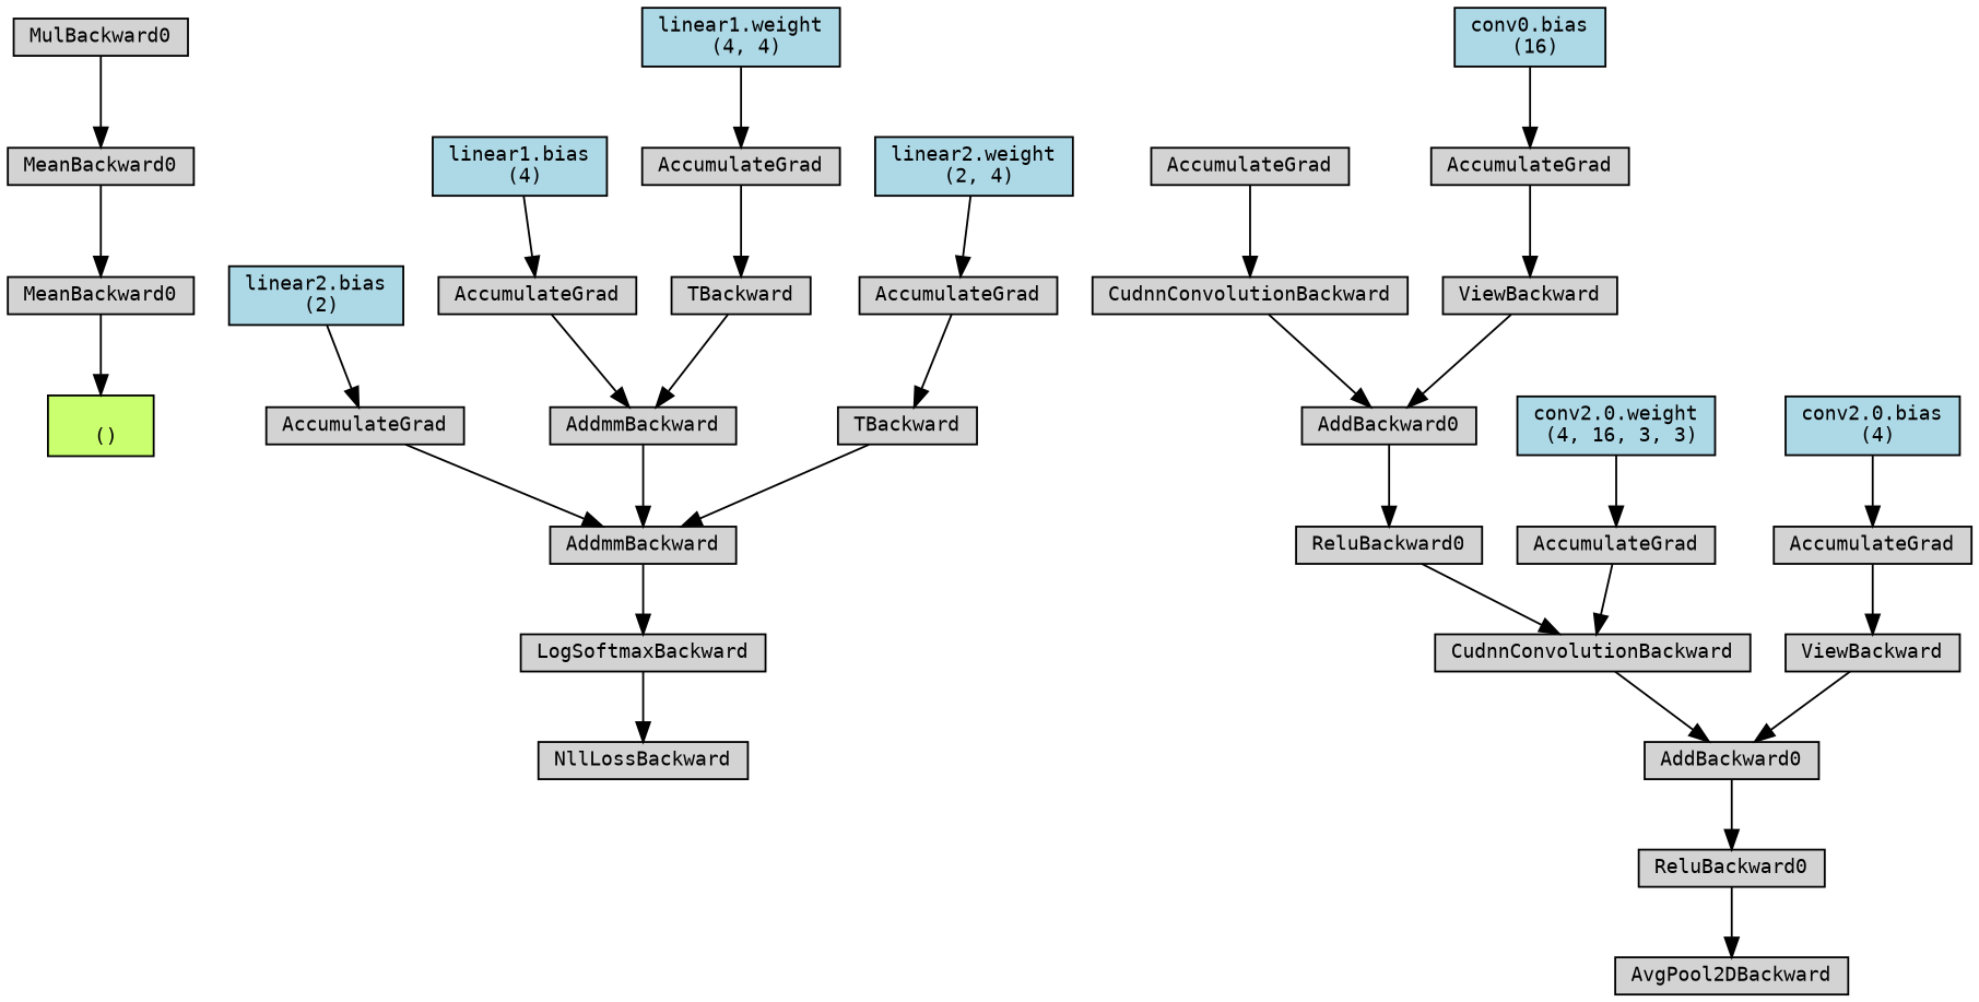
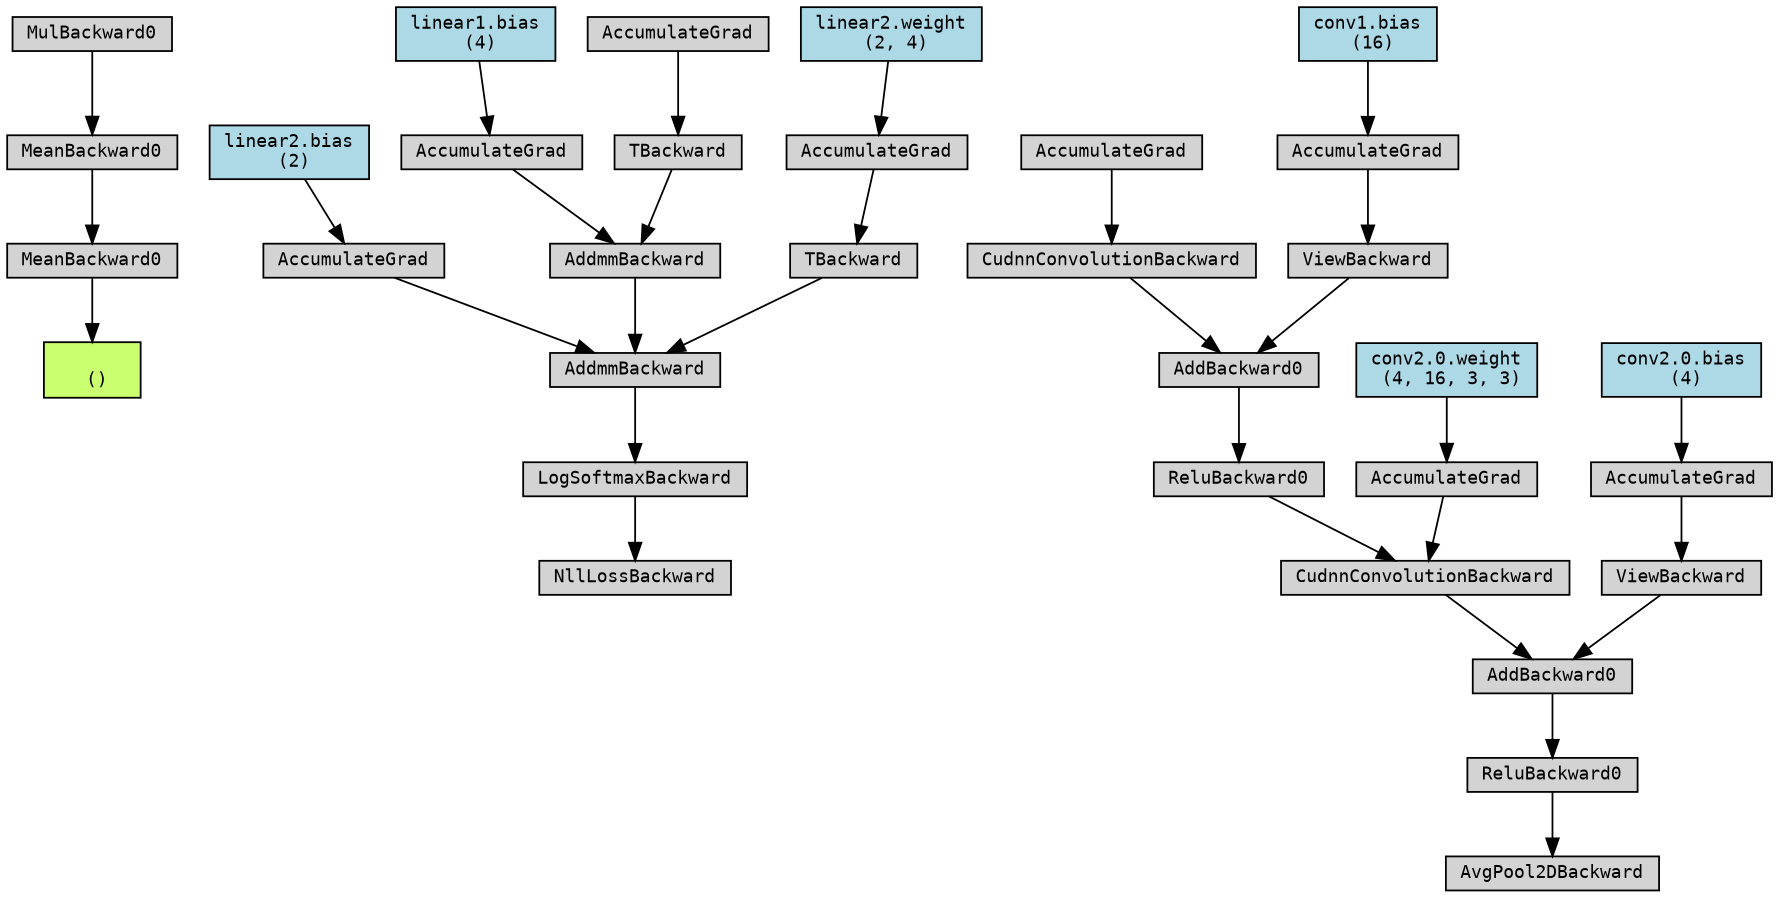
  digraph {
    node [align=left fontname=monospace fontsize=10 ranksep=0.1 shape=box style=filled]
    n1 [fillcolor=darkolivegreen1 height=0.2 label="\n ()"]
    n2 [height=0.2 label=MeanBackward0]
    n3 [height=0.2 label=MeanBackward0]
    n4 [height=0.2 label=MulBackward0]
    n5 [height=0.2 label=NllLossBackward]
    n6 [height=0.2 label=LogSoftmaxBackward]
    n7 [height=0.2 label=AddmmBackward]
    n8 [height=0.2 label=AccumulateGrad]
    n9 [fillcolor=lightblue height=0.2 label="linear2.bias\n (2)"]
    n10 [height=0.2 label=AddmmBackward]
    n11 [height=0.2 label=AccumulateGrad]
    n12 [fillcolor=lightblue height=0.2 label="linear1.bias\n (4)"]
    n13 [height=0.2 label=AvgPool2DBackward]
    n14 [height=0.2 label=ReluBackward0]
    n15 [height=0.2 label=AddBackward0]
    n16 [height=0.2 label=CudnnConvolutionBackward]
    n17 [height=0.2 label=ReluBackward0]
    n18 [height=0.2 label=AddBackward0]
    n19 [height=0.2 label=CudnnConvolutionBackward]
    n20 [height=0.2 label=AccumulateGrad]
    n21 [height=0.2 label=ViewBackward]
    n22 [height=0.2 label=AccumulateGrad]
-   n23 [fillcolor=lightblue height=0.2 label="conv0.bias\n (16)"]
+   n23 [fillcolor=lightblue height=0.2 label="conv1.bias\n (16)"]
    n24 [height=0.2 label=AccumulateGrad]
    n25 [fillcolor=lightblue height=0.2 label="conv2.0.weight\n (4, 16, 3, 3)"]
    n26 [height=0.2 label=ViewBackward]
    n27 [height=0.2 label=AccumulateGrad]
    n28 [fillcolor=lightblue height=0.2 label="conv2.0.bias\n (4)"]
    n29 [height=0.2 label=TBackward]
    n30 [height=0.2 label=AccumulateGrad]
-   n31 [fillcolor=lightblue height=0.2 label="linear1.weight\n (4, 4)"]
    n32 [height=0.2 label=TBackward]
    n33 [height=0.2 label=AccumulateGrad]
    n34 [fillcolor=lightblue height=0.2 label="linear2.weight\n (2, 4)"]
    n2 -> n1
    n3 -> n2
    n4 -> n3
    n6 -> n5
    n7 -> n6
    n8 -> n7
    n9 -> n8
    n10 -> n7
    n11 -> n10
    n12 -> n11
    n14 -> n13
    n15 -> n14
    n16 -> n15
    n17 -> n16
    n18 -> n17
    n19 -> n18
    n20 -> n19
    n21 -> n18
    n22 -> n21
    n23 -> n22
    n24 -> n16
    n25 -> n24
    n26 -> n15
    n27 -> n26
    n28 -> n27
    n29 -> n10
    n30 -> n29
-   n31 -> n30
    n32 -> n7
    n33 -> n32
    n34 -> n33
  }
